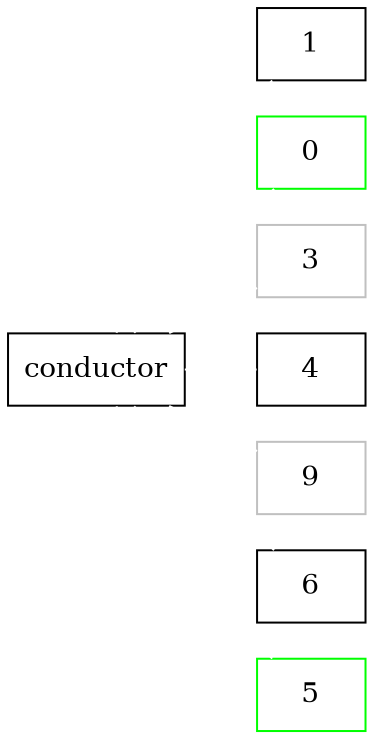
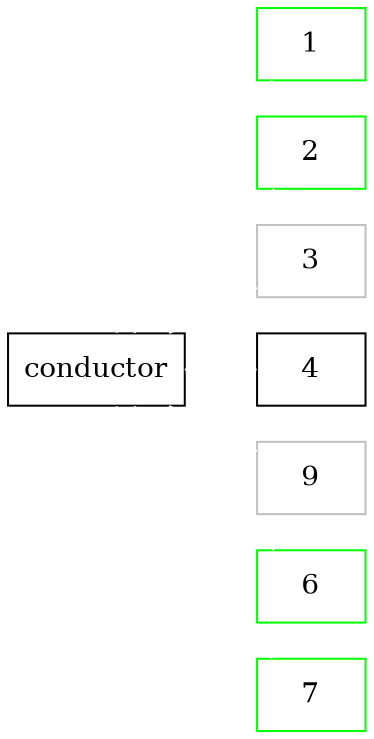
  digraph {
    rankdir=LR
    node [color=black shape=polygon sides=4]
    edge [color=white dir=none]
-   1
-   2 [color=green label=0]
+   1 [color=green]
+   2 [color=green]
    3 [color=grey]
    4
    n5 [color=grey label=9]
-   6
-   7 [color=green label=5]
+   6 [color=green]
+   7 [color=green]
    conductor [color=""]
    subgraph sub_1 {
      1
      2
      3
      4
      n5
      6
      7
      conductor
    }
    conductor -> 1
    conductor -> 2
    conductor -> 3
    conductor -> 4
    conductor -> n5
    conductor -> 6
    conductor -> 7
  }
